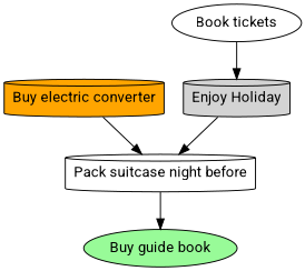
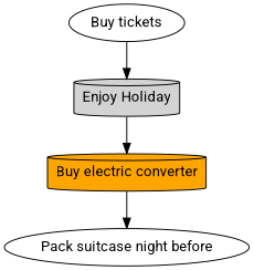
  digraph {
    fontname=Roboto
    node [fillcolor=white fontname=Roboto shape=cylinder style=filled]
    edge [fontname=Roboto]
    "Enjoy Holiday" [fillcolor=lightgrey]
-   "Pack suitcase night before"
-   "Book tickets" [shape=ellipse]
-   "Buy guide book" [fillcolor=palegreen shape=ellipse]
+   "Pack suitcase night before" [shape=ellipse]
+   "Book tickets" [shape=ellipse label="Buy tickets"]
    "Buy electric converter" [fillcolor=orange]
-   "Enjoy Holiday" -> "Pack suitcase night before"
-   "Pack suitcase night before" -> "Buy guide book"
+   "Enjoy Holiday" -> "Buy electric converter"
    "Book tickets" -> "Enjoy Holiday"
    "Buy electric converter" -> "Pack suitcase night before"
  }
